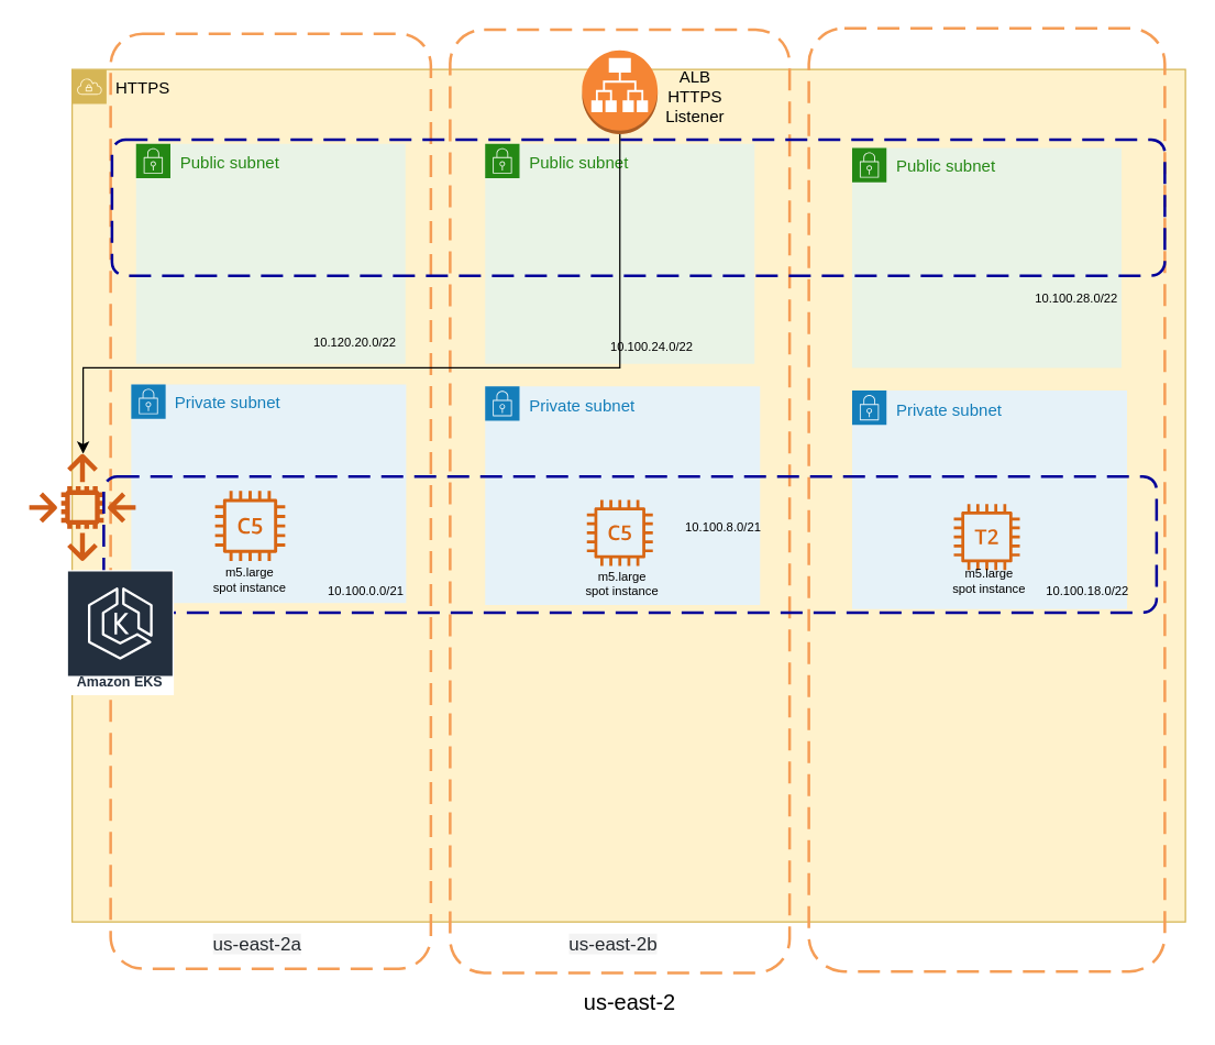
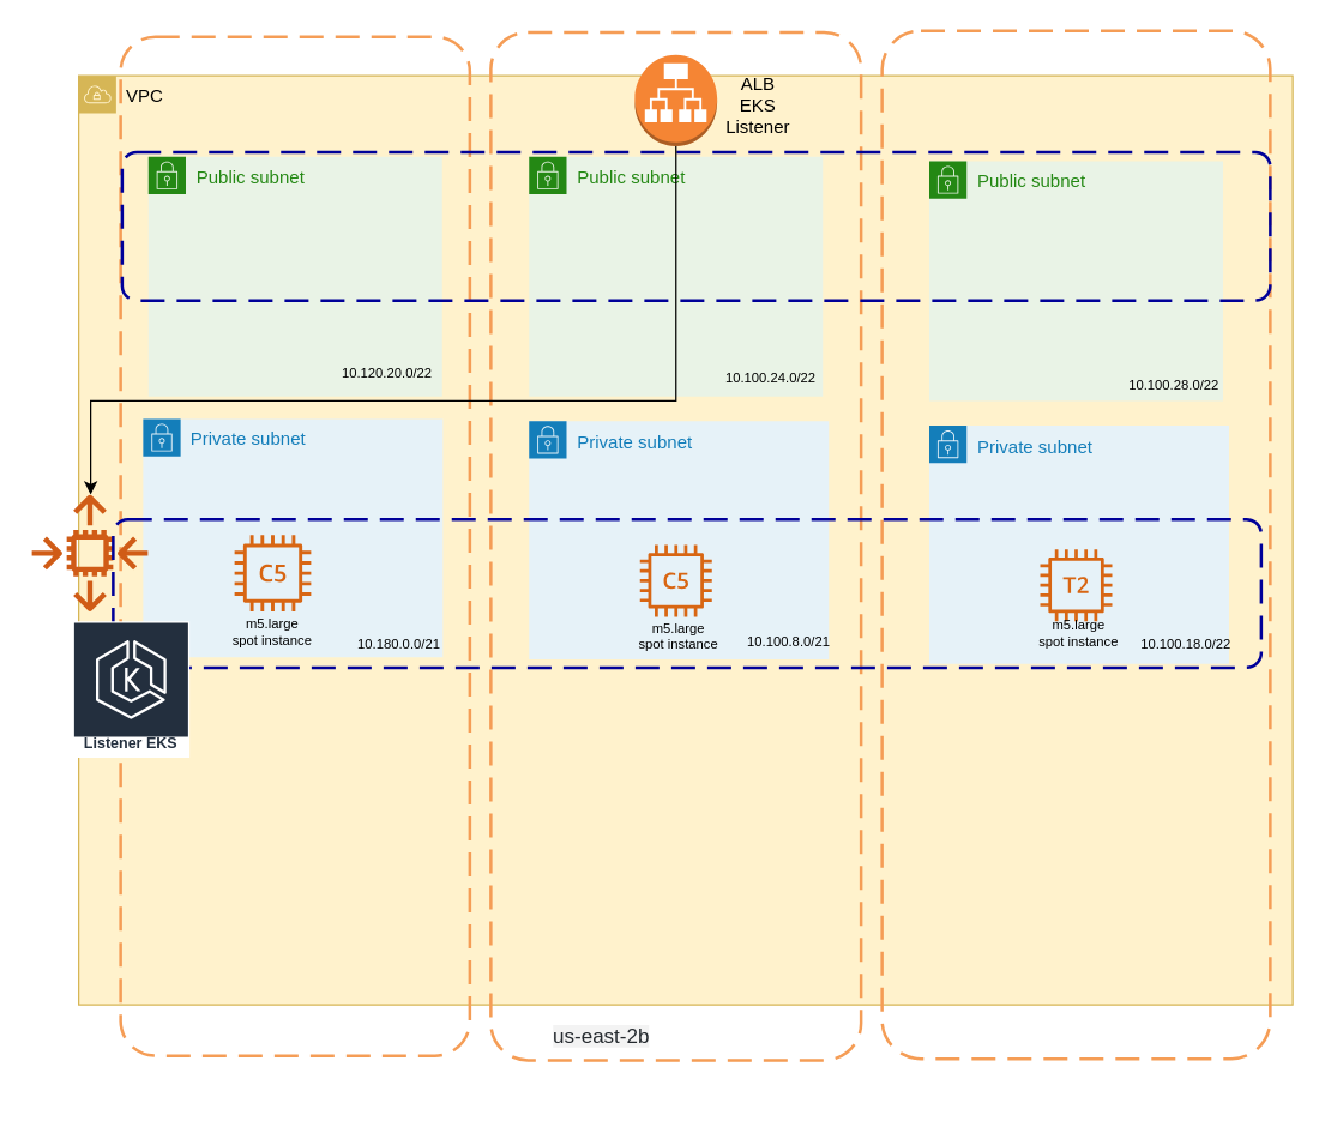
  <mxCell id="0" />
  <mxCell id="1" parent="0" />
- <mxCell id="2" value="HTTPS" style="outlineConnect=0;html=1;whiteSpace=wrap;fontSize=12;fontStyle=0;shape=mxgraph.aws4.group;grIcon=mxgraph.aws4.group_vpc;strokeColor=#d6b656;verticalAlign=top;align=left;spacingLeft=30;dashed=0;fillColor=#fff2cc;" parent="1" vertex="1"><mxGeometry x="52" y="50" width="810" height="620" as="geometry" /></mxCell>
+ <mxCell id="2" value="VPC" style="outlineConnect=0;html=1;whiteSpace=wrap;fontSize=12;fontStyle=0;shape=mxgraph.aws4.group;grIcon=mxgraph.aws4.group_vpc;strokeColor=#d6b656;verticalAlign=top;align=left;spacingLeft=30;dashed=0;fillColor=#fff2cc;" parent="1" vertex="1"><mxGeometry x="52" y="50" width="810" height="620" as="geometry" /></mxCell>
  <mxCell id="3" value="" style="rounded=1;arcSize=10;dashed=1;strokeColor=#F59D56;fillColor=none;gradientColor=none;dashPattern=8 4;strokeWidth=2;" parent="1" vertex="1"><mxGeometry x="80" y="24" width="233" height="680" as="geometry" /></mxCell>
  <mxCell id="4" value="" style="rounded=1;arcSize=10;dashed=1;strokeColor=#F59D56;fillColor=none;gradientColor=none;dashPattern=8 4;strokeWidth=2;" parent="1" vertex="1"><mxGeometry x="327" y="21" width="247" height="686" as="geometry" /></mxCell>
  <mxCell id="5" value="" style="rounded=1;arcSize=10;dashed=1;strokeColor=#F59D56;fillColor=none;gradientColor=none;dashPattern=8 4;strokeWidth=2;" parent="1" vertex="1"><mxGeometry x="588" y="20" width="259" height="686" as="geometry" /></mxCell>
- <mxCell id="6" value="us-east-2" style="text;html=1;strokeColor=none;fillColor=none;align=center;verticalAlign=middle;whiteSpace=wrap;rounded=0;fontSize=16;" parent="1" vertex="1"><mxGeometry x="418" y="718" width="80" height="20" as="geometry" /></mxCell>
- <mxCell id="7" value="&lt;font color=&quot;#24292e&quot;&gt;&lt;span style=&quot;font-size: 13.6px ; background-color: rgba(27 , 31 , 35 , 0.05)&quot;&gt;us-east-2a&lt;/span&gt;&lt;/font&gt;" style="text;html=1;strokeColor=none;align=center;verticalAlign=middle;whiteSpace=wrap;rounded=0;fontSize=16;" parent="1" vertex="1"><mxGeometry x="147" y="675" width="80" height="20" as="geometry" /></mxCell>
- <mxCell id="8" value="&lt;font color=&quot;#24292e&quot;&gt;&lt;span style=&quot;font-size: 13.6px ; background-color: rgba(27 , 31 , 35 , 0.05)&quot;&gt;us-east-2b&lt;/span&gt;&lt;/font&gt;" style="text;html=1;strokeColor=none;align=center;verticalAlign=middle;whiteSpace=wrap;rounded=0;fontSize=16;" parent="1" vertex="1"><mxGeometry x="406" y="675" width="80" height="20" as="geometry" /></mxCell>
+ <mxCell id="8" value="&lt;font color=&quot;#24292e&quot;&gt;&lt;span style=&quot;font-size: 13.6px ; background-color: rgba(27 , 31 , 35 , 0.05)&quot;&gt;us-east-2b&lt;/span&gt;&lt;/font&gt;" style="text;html=1;strokeColor=none;align=center;verticalAlign=middle;whiteSpace=wrap;rounded=0;fontSize=16;" parent="1" vertex="1"><mxGeometry x="361" y="680" width="80" height="20" as="geometry" /></mxCell>
  <mxCell id="9" value="Private subnet" style="points=[[0,0],[0.25,0],[0.5,0],[0.75,0],[1,0],[1,0.25],[1,0.5],[1,0.75],[1,1],[0.75,1],[0.5,1],[0.25,1],[0,1],[0,0.75],[0,0.5],[0,0.25]];outlineConnect=0;gradientColor=none;html=1;whiteSpace=wrap;fontSize=12;fontStyle=0;shape=mxgraph.aws4.group;grIcon=mxgraph.aws4.group_security_group;grStroke=0;strokeColor=#147EBA;fillColor=#E6F2F8;verticalAlign=top;align=left;spacingLeft=30;fontColor=#147EBA;dashed=0;" parent="1" vertex="1"><mxGeometry x="95" y="279" width="200" height="159" as="geometry" /></mxCell>
  <mxCell id="10" value="Public subnet" style="points=[[0,0],[0.25,0],[0.5,0],[0.75,0],[1,0],[1,0.25],[1,0.5],[1,0.75],[1,1],[0.75,1],[0.5,1],[0.25,1],[0,1],[0,0.75],[0,0.5],[0,0.25]];outlineConnect=0;gradientColor=none;html=1;whiteSpace=wrap;fontSize=12;fontStyle=0;shape=mxgraph.aws4.group;grIcon=mxgraph.aws4.group_security_group;grStroke=0;strokeColor=#248814;fillColor=#E9F3E6;verticalAlign=top;align=left;spacingLeft=30;fontColor=#248814;dashed=0;" parent="1" vertex="1"><mxGeometry x="98.5" y="104" width="196" height="160" as="geometry" /></mxCell>
  <mxCell id="11" value="Public subnet" style="points=[[0,0],[0.25,0],[0.5,0],[0.75,0],[1,0],[1,0.25],[1,0.5],[1,0.75],[1,1],[0.75,1],[0.5,1],[0.25,1],[0,1],[0,0.75],[0,0.5],[0,0.25]];outlineConnect=0;gradientColor=none;html=1;whiteSpace=wrap;fontSize=12;fontStyle=0;shape=mxgraph.aws4.group;grIcon=mxgraph.aws4.group_security_group;grStroke=0;strokeColor=#248814;fillColor=#E9F3E6;verticalAlign=top;align=left;spacingLeft=30;fontColor=#248814;dashed=0;" parent="1" vertex="1"><mxGeometry x="619.5" y="107" width="196" height="160" as="geometry" /></mxCell>
  <mxCell id="12" value="Public subnet" style="points=[[0,0],[0.25,0],[0.5,0],[0.75,0],[1,0],[1,0.25],[1,0.5],[1,0.75],[1,1],[0.75,1],[0.5,1],[0.25,1],[0,1],[0,0.75],[0,0.5],[0,0.25]];outlineConnect=0;gradientColor=none;html=1;whiteSpace=wrap;fontSize=12;fontStyle=0;shape=mxgraph.aws4.group;grIcon=mxgraph.aws4.group_security_group;grStroke=0;strokeColor=#248814;fillColor=#E9F3E6;verticalAlign=top;align=left;spacingLeft=30;fontColor=#248814;dashed=0;" parent="1" vertex="1"><mxGeometry x="352.5" y="104" width="196" height="160" as="geometry" /></mxCell>
  <mxCell id="13" value="Text" style="text;html=1;strokeColor=none;fillColor=none;align=center;verticalAlign=middle;whiteSpace=wrap;rounded=0;fontSize=16;" parent="1" vertex="1"><mxGeometry x="437" y="358" width="40" height="20" as="geometry" /></mxCell>
  <mxCell id="14" value="Text" style="text;html=1;strokeColor=none;fillColor=none;align=center;verticalAlign=middle;whiteSpace=wrap;rounded=0;fontSize=16;" parent="1" vertex="1"><mxGeometry x="437" y="358" width="40" height="20" as="geometry" /></mxCell>
- <mxCell id="15" value="10.100.0.0/21" style="text;html=1;strokeColor=none;fillColor=none;align=center;verticalAlign=middle;whiteSpace=wrap;rounded=0;fontSize=9;" parent="1" vertex="1"><mxGeometry x="246" y="419.5" width="40" height="20" as="geometry" /></mxCell>
+ <mxCell id="15" value="10.180.0.0/21" style="text;html=1;strokeColor=none;fillColor=none;align=center;verticalAlign=middle;whiteSpace=wrap;rounded=0;fontSize=9;" parent="1" vertex="1"><mxGeometry x="246" y="419.5" width="40" height="20" as="geometry" /></mxCell>
  <mxCell id="16" value="Private subnet" style="points=[[0,0],[0.25,0],[0.5,0],[0.75,0],[1,0],[1,0.25],[1,0.5],[1,0.75],[1,1],[0.75,1],[0.5,1],[0.25,1],[0,1],[0,0.75],[0,0.5],[0,0.25]];outlineConnect=0;gradientColor=none;html=1;whiteSpace=wrap;fontSize=12;fontStyle=0;shape=mxgraph.aws4.group;grIcon=mxgraph.aws4.group_security_group;grStroke=0;strokeColor=#147EBA;fillColor=#E6F2F8;verticalAlign=top;align=left;spacingLeft=30;fontColor=#147EBA;dashed=0;" parent="1" vertex="1"><mxGeometry x="352.5" y="280.5" width="200" height="159" as="geometry" /></mxCell>
  <mxCell id="17" value="Private subnet" style="points=[[0,0],[0.25,0],[0.5,0],[0.75,0],[1,0],[1,0.25],[1,0.5],[1,0.75],[1,1],[0.75,1],[0.5,1],[0.25,1],[0,1],[0,0.75],[0,0.5],[0,0.25]];outlineConnect=0;gradientColor=none;html=1;whiteSpace=wrap;fontSize=12;fontStyle=0;shape=mxgraph.aws4.group;grIcon=mxgraph.aws4.group_security_group;grStroke=0;strokeColor=#147EBA;fillColor=#E6F2F8;verticalAlign=top;align=left;spacingLeft=30;fontColor=#147EBA;dashed=0;" parent="1" vertex="1"><mxGeometry x="619.5" y="283.5" width="200" height="159" as="geometry" /></mxCell>
  <mxCell id="18" value="10.120.20.0/22" style="text;html=1;strokeColor=none;fillColor=none;align=center;verticalAlign=middle;whiteSpace=wrap;rounded=0;fontSize=9;" parent="1" vertex="1"><mxGeometry x="238" y="239" width="40" height="20" as="geometry" /></mxCell>
- <mxCell id="19" value="10.100.28.0/22" style="text;html=1;strokeColor=none;fillColor=none;align=center;verticalAlign=middle;whiteSpace=wrap;rounded=0;fontSize=9;" parent="1" vertex="1"><mxGeometry x="763" y="207" width="40" height="20" as="geometry" /></mxCell>
- <mxCell id="20" value="10.100.24.0/22" style="text;html=1;strokeColor=none;fillColor=none;align=center;verticalAlign=middle;whiteSpace=wrap;rounded=0;fontSize=9;" parent="1" vertex="1"><mxGeometry x="454" y="242" width="40" height="20" as="geometry" /></mxCell>
+ <mxCell id="19" value="10.100.28.0/22" style="text;html=1;strokeColor=none;fillColor=none;align=center;verticalAlign=middle;whiteSpace=wrap;rounded=0;fontSize=9;" parent="1" vertex="1"><mxGeometry x="763" y="247" width="40" height="20" as="geometry" /></mxCell>
+ <mxCell id="20" value="10.100.24.0/22" style="text;html=1;strokeColor=none;fillColor=none;align=center;verticalAlign=middle;whiteSpace=wrap;rounded=0;fontSize=9;" parent="1" vertex="1"><mxGeometry x="494" y="242" width="40" height="20" as="geometry" /></mxCell>
  <mxCell id="21" value="" style="outlineConnect=0;fontColor=#232F3E;gradientColor=none;fillColor=#D05C17;strokeColor=none;dashed=0;verticalLabelPosition=bottom;verticalAlign=top;align=center;html=1;fontSize=12;fontStyle=0;aspect=fixed;pointerEvents=1;shape=mxgraph.aws4.auto_scaling2;" parent="1" vertex="1"><mxGeometry x="20.5" y="329.5" width="78" height="78" as="geometry" /></mxCell>
  <mxCell id="22" value="" style="rounded=1;arcSize=10;dashed=1;fillColor=none;gradientColor=none;dashPattern=8 4;strokeWidth=2;strokeColor=#000099;" parent="1" vertex="1"><mxGeometry x="81" y="101" width="766" height="99" as="geometry" /></mxCell>
  <mxCell id="23" value="" style="rounded=1;arcSize=10;dashed=1;fillColor=none;gradientColor=none;dashPattern=8 4;strokeWidth=2;strokeColor=#000099;" parent="1" vertex="1"><mxGeometry x="75" y="346" width="766" height="99" as="geometry" /></mxCell>
  <mxCell id="24" value="" style="outlineConnect=0;fontColor=#232F3E;gradientColor=none;fillColor=#D86613;strokeColor=none;dashed=0;verticalLabelPosition=bottom;verticalAlign=top;align=center;html=1;fontSize=12;fontStyle=0;aspect=fixed;pointerEvents=1;shape=mxgraph.aws4.c5_instance;" parent="1" vertex="1"><mxGeometry x="156" y="356.5" width="51" height="51" as="geometry" /></mxCell>
  <mxCell id="25" value="" style="outlineConnect=0;fontColor=#232F3E;gradientColor=none;fillColor=#D86613;strokeColor=none;dashed=0;verticalLabelPosition=bottom;verticalAlign=top;align=center;html=1;fontSize=12;fontStyle=0;aspect=fixed;pointerEvents=1;shape=mxgraph.aws4.c5_instance;" parent="1" vertex="1"><mxGeometry x="426.5" y="363" width="48" height="48" as="geometry" /></mxCell>
  <mxCell id="26" value="" style="outlineConnect=0;fontColor=#232F3E;gradientColor=none;fillColor=#D86613;strokeColor=none;dashed=0;verticalLabelPosition=bottom;verticalAlign=top;align=center;html=1;fontSize=12;fontStyle=0;aspect=fixed;pointerEvents=1;shape=mxgraph.aws4.t2_instance;" parent="1" vertex="1"><mxGeometry x="693.5" y="366" width="48" height="48" as="geometry" /></mxCell>
  <mxCell id="27" value="m5.large&lt;br&gt;spot instance" style="text;html=1;strokeColor=none;fillColor=none;align=center;verticalAlign=middle;whiteSpace=wrap;rounded=0;fontSize=9;" parent="1" vertex="1"><mxGeometry x="690.25" y="411.5" width="58.5" height="20" as="geometry" /></mxCell>
  <mxCell id="28" value="m5.large&lt;br&gt;spot instance" style="text;html=1;strokeColor=none;fillColor=none;align=center;verticalAlign=middle;whiteSpace=wrap;rounded=0;fontSize=9;" parent="1" vertex="1"><mxGeometry x="423.25" y="414" width="58.5" height="20" as="geometry" /></mxCell>
  <mxCell id="29" value="m5.large&lt;br&gt;spot instance" style="text;html=1;strokeColor=none;fillColor=none;align=center;verticalAlign=middle;whiteSpace=wrap;rounded=0;fontSize=9;" parent="1" vertex="1"><mxGeometry x="152.25" y="411" width="58.5" height="20" as="geometry" /></mxCell>
- <mxCell id="30" value="10.100.8.0/21" style="text;html=1;strokeColor=none;fillColor=none;align=center;verticalAlign=middle;whiteSpace=wrap;rounded=0;fontSize=9;" parent="1" vertex="1"><mxGeometry x="506" y="373" width="40" height="20" as="geometry" /></mxCell>
+ <mxCell id="30" value="10.100.8.0/21" style="text;html=1;strokeColor=none;fillColor=none;align=center;verticalAlign=middle;whiteSpace=wrap;rounded=0;fontSize=9;" parent="1" vertex="1"><mxGeometry x="506" y="418" width="40" height="20" as="geometry" /></mxCell>
  <mxCell id="31" value="10.100.18.0/22" style="text;html=1;strokeColor=none;fillColor=none;align=center;verticalAlign=middle;whiteSpace=wrap;rounded=0;fontSize=9;" parent="1" vertex="1"><mxGeometry x="771" y="419.5" width="40" height="20" as="geometry" /></mxCell>
  <mxCell id="32" style="edgeStyle=orthogonalEdgeStyle;rounded=0;orthogonalLoop=1;jettySize=auto;html=1;exitX=0.5;exitY=1;exitDx=0;exitDy=0;exitPerimeter=0;" edge="1" parent="1" source="33" target="21"><mxGeometry relative="1" as="geometry"><Array as="points"><mxPoint x="450" y="267" /><mxPoint x="60" y="267" /></Array></mxGeometry></mxCell>
  <mxCell id="33" value="" style="outlineConnect=0;dashed=0;verticalLabelPosition=bottom;verticalAlign=top;align=center;html=1;shape=mxgraph.aws3.application_load_balancer;fillColor=#F58534;gradientColor=none;" vertex="1" parent="1"><mxGeometry x="423" y="36" width="55" height="61" as="geometry" /></mxCell>
- <mxCell id="34" value="Amazon EKS" style="outlineConnect=0;fontColor=#232F3E;gradientColor=none;strokeColor=#ffffff;fillColor=#232F3E;dashed=0;verticalLabelPosition=middle;verticalAlign=bottom;align=center;html=1;whiteSpace=wrap;fontSize=10;fontStyle=1;spacing=3;shape=mxgraph.aws4.productIcon;prIcon=mxgraph.aws4.eks;" vertex="1" parent="1"><mxGeometry x="48" y="414" width="78" height="91" as="geometry" /></mxCell>
- <mxCell id="35" value="ALB&lt;br&gt;HTTPS Listener" style="text;html=1;strokeColor=none;fillColor=none;align=center;verticalAlign=middle;whiteSpace=wrap;rounded=0;" vertex="1" parent="1"><mxGeometry x="474.5" y="60" width="61" height="20" as="geometry" /></mxCell>
+ <mxCell id="34" value="Listener EKS" style="outlineConnect=0;fontColor=#232F3E;gradientColor=none;strokeColor=#ffffff;fillColor=#232F3E;dashed=0;verticalLabelPosition=middle;verticalAlign=bottom;align=center;html=1;whiteSpace=wrap;fontSize=10;fontStyle=1;spacing=3;shape=mxgraph.aws4.productIcon;prIcon=mxgraph.aws4.eks;" vertex="1" parent="1"><mxGeometry x="48" y="414" width="78" height="91" as="geometry" /></mxCell>
+ <mxCell id="35" value="ALB&lt;br&gt;EKS Listener" style="text;html=1;strokeColor=none;fillColor=none;align=center;verticalAlign=middle;whiteSpace=wrap;rounded=0;" vertex="1" parent="1"><mxGeometry x="474.5" y="60" width="61" height="20" as="geometry" /></mxCell>
